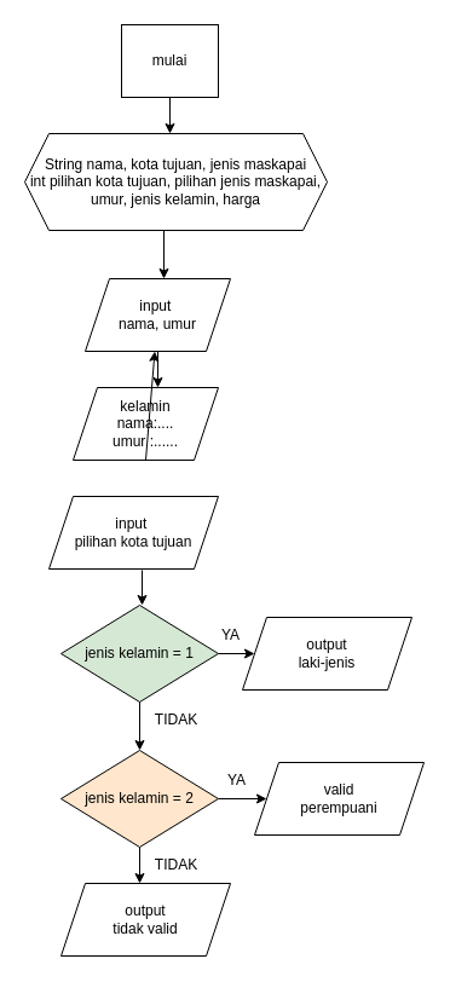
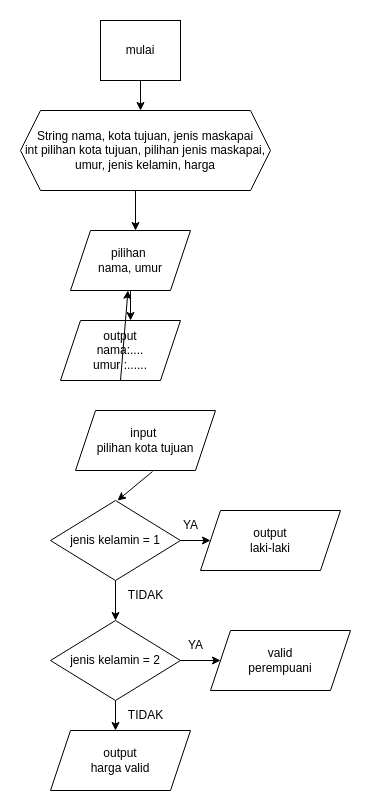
  <mxCell id="0" />
  <mxCell id="1" parent="0" />
  <mxCell id="2" value="mulai" style="whiteSpace=wrap;html=1;rounded=0;" vertex="1" parent="1"><mxGeometry x="100" y="20" width="80" height="60" as="geometry" /></mxCell>
  <mxCell id="3" value="" style="endArrow=classic;html=1;rounded=0;exitX=0.5;exitY=1;exitDx=0;exitDy=0;" edge="1" parent="1" source="2"><mxGeometry width="50" height="50" relative="1" as="geometry"><mxPoint x="210" y="280" as="sourcePoint" /><mxPoint x="140" y="110" as="targetPoint" /></mxGeometry></mxCell>
  <mxCell id="4" value="String nama, kota tujuan, jenis maskapai&lt;div&gt;int pilihan kota tujuan, pilihan jenis maskapai, umur, jenis kelamin, harga&lt;/div&gt;" style="shape=hexagon;perimeter=hexagonPerimeter2;whiteSpace=wrap;html=1;fixedSize=1;" vertex="1" parent="1"><mxGeometry x="20" y="110" width="250" height="80" as="geometry" /></mxCell>
  <mxCell id="5" value="" style="endArrow=classic;html=1;rounded=0;" edge="1" parent="1"><mxGeometry width="50" height="50" relative="1" as="geometry"><mxPoint x="135" y="190" as="sourcePoint" /><mxPoint x="135" y="230" as="targetPoint" /></mxGeometry></mxCell>
- <mxCell id="6" value="input&amp;nbsp;&lt;div&gt;nama, umur&lt;/div&gt;" style="shape=parallelogram;perimeter=parallelogramPerimeter;whiteSpace=wrap;html=1;fixedSize=1;" vertex="1" parent="1"><mxGeometry x="70" y="230" width="120" height="60" as="geometry" /></mxCell>
- <mxCell id="7" value="&lt;div&gt;kelamin&lt;/div&gt;&lt;div&gt;nama:....&lt;/div&gt;&lt;div&gt;&lt;span style=&quot;background-color: initial;&quot;&gt;umur :......&lt;/span&gt;&lt;/div&gt;" style="shape=parallelogram;perimeter=parallelogramPerimeter;whiteSpace=wrap;html=1;fixedSize=1;" vertex="1" parent="1"><mxGeometry x="60" y="320" width="120" height="60" as="geometry" /></mxCell>
+ <mxCell id="6" value="pilihan&amp;nbsp;&lt;div&gt;nama, umur&lt;/div&gt;" style="shape=parallelogram;perimeter=parallelogramPerimeter;whiteSpace=wrap;html=1;fixedSize=1;" vertex="1" parent="1"><mxGeometry x="70" y="230" width="120" height="60" as="geometry" /></mxCell>
+ <mxCell id="7" value="&lt;div&gt;output&lt;/div&gt;&lt;div&gt;nama:....&lt;/div&gt;&lt;div&gt;&lt;span style=&quot;background-color: initial;&quot;&gt;umur :......&lt;/span&gt;&lt;/div&gt;" style="shape=parallelogram;perimeter=parallelogramPerimeter;whiteSpace=wrap;html=1;fixedSize=1;" vertex="1" parent="1"><mxGeometry x="60" y="320" width="120" height="60" as="geometry" /></mxCell>
  <mxCell id="8" value="" style="endArrow=classic;html=1;rounded=0;exitX=0.5;exitY=1;exitDx=0;exitDy=0;" edge="1" parent="1" source="6"><mxGeometry width="50" height="50" relative="1" as="geometry"><mxPoint x="210" y="280" as="sourcePoint" /><mxPoint x="130" y="320" as="targetPoint" /></mxGeometry></mxCell>
- <mxCell id="9" value="input&amp;nbsp;&lt;div&gt;pilihan kota tujuan&lt;/div&gt;" style="shape=parallelogram;perimeter=parallelogramPerimeter;whiteSpace=wrap;html=1;fixedSize=1;" vertex="1" parent="1"><mxGeometry x="40" y="410" width="140" height="60" as="geometry" /></mxCell>
+ <mxCell id="9" value="input&amp;nbsp;&lt;div&gt;pilihan kota tujuan&lt;/div&gt;" style="shape=parallelogram;perimeter=parallelogramPerimeter;whiteSpace=wrap;html=1;fixedSize=1;" vertex="1" parent="1"><mxGeometry x="75" y="410" width="140" height="60" as="geometry" /></mxCell>
  <mxCell id="10" value="" style="endArrow=classic;html=1;rounded=0;exitX=0.5;exitY=1;exitDx=0;exitDy=0;" edge="1" parent="1" source="7" target="6"><mxGeometry width="50" height="50" relative="1" as="geometry"><mxPoint x="210" y="280" as="sourcePoint" /><mxPoint x="260" y="230" as="targetPoint" /></mxGeometry></mxCell>
  <mxCell id="11" value="" style="endArrow=classic;html=1;rounded=0;exitX=0.55;exitY=1.017;exitDx=0;exitDy=0;exitPerimeter=0;" edge="1" parent="1" source="9"><mxGeometry width="50" height="50" relative="1" as="geometry"><mxPoint x="210" y="280" as="sourcePoint" /><mxPoint x="117" y="500" as="targetPoint" /></mxGeometry></mxCell>
  <mxCell id="12" value="TIDAK" style="text;html=1;align=center;verticalAlign=middle;resizable=0;points=[];autosize=1;strokeColor=none;fillColor=none;" vertex="1" parent="1"><mxGeometry x="115" y="580" width="60" height="30" as="geometry" /></mxCell>
- <mxCell id="13" value="jenis kelamin = 1" style="rhombus;whiteSpace=wrap;html=1;fillColor=#d5e8d4;" vertex="1" parent="1"><mxGeometry x="50" y="500" width="130" height="80" as="geometry" /></mxCell>
+ <mxCell id="13" value="jenis kelamin = 1" style="rhombus;whiteSpace=wrap;html=1;" vertex="1" parent="1"><mxGeometry x="50" y="500" width="130" height="80" as="geometry" /></mxCell>
  <mxCell id="14" value="" style="endArrow=classic;html=1;rounded=0;exitX=1;exitY=0.5;exitDx=0;exitDy=0;" edge="1" parent="1" source="13"><mxGeometry width="50" height="50" relative="1" as="geometry"><mxPoint x="150" y="340" as="sourcePoint" /><mxPoint x="210" y="540" as="targetPoint" /></mxGeometry></mxCell>
- <mxCell id="15" value="&lt;div&gt;output&lt;/div&gt;&lt;div&gt;laki-jenis&lt;/div&gt;" style="shape=parallelogram;perimeter=parallelogramPerimeter;whiteSpace=wrap;html=1;fixedSize=1;" vertex="1" parent="1"><mxGeometry x="200" y="510" width="140" height="60" as="geometry" /></mxCell>
+ <mxCell id="15" value="&lt;div&gt;output&lt;/div&gt;&lt;div&gt;laki-laki&lt;/div&gt;" style="shape=parallelogram;perimeter=parallelogramPerimeter;whiteSpace=wrap;html=1;fixedSize=1;" vertex="1" parent="1"><mxGeometry x="200" y="510" width="140" height="60" as="geometry" /></mxCell>
  <mxCell id="16" value="YA" style="text;html=1;align=center;verticalAlign=middle;resizable=0;points=[];autosize=1;strokeColor=none;fillColor=none;" vertex="1" parent="1"><mxGeometry x="170" y="510" width="40" height="30" as="geometry" /></mxCell>
  <mxCell id="17" value="" style="endArrow=classic;html=1;rounded=0;exitX=0.5;exitY=1;exitDx=0;exitDy=0;" edge="1" parent="1" source="13"><mxGeometry width="50" height="50" relative="1" as="geometry"><mxPoint x="30" y="380" as="sourcePoint" /><mxPoint x="115" y="620" as="targetPoint" /></mxGeometry></mxCell>
- <mxCell id="18" value="jenis kelamin = 2" style="rhombus;whiteSpace=wrap;html=1;fillColor=#ffe6cc;" vertex="1" parent="1"><mxGeometry x="50" y="620" width="130" height="80" as="geometry" /></mxCell>
+ <mxCell id="18" value="jenis kelamin = 2" style="rhombus;whiteSpace=wrap;html=1;" vertex="1" parent="1"><mxGeometry x="50" y="620" width="130" height="80" as="geometry" /></mxCell>
  <mxCell id="19" value="" style="endArrow=classic;html=1;rounded=0;exitX=1;exitY=0.5;exitDx=0;exitDy=0;" edge="1" parent="1" source="18"><mxGeometry width="50" height="50" relative="1" as="geometry"><mxPoint x="30" y="380" as="sourcePoint" /><mxPoint x="220" y="660" as="targetPoint" /></mxGeometry></mxCell>
  <mxCell id="20" value="&lt;div&gt;valid&lt;/div&gt;&lt;div&gt;perempuani&lt;/div&gt;" style="shape=parallelogram;perimeter=parallelogramPerimeter;whiteSpace=wrap;html=1;fixedSize=1;" vertex="1" parent="1"><mxGeometry x="210" y="630" width="140" height="60" as="geometry" /></mxCell>
  <mxCell id="21" value="YA" style="text;html=1;align=center;verticalAlign=middle;resizable=0;points=[];autosize=1;strokeColor=none;fillColor=none;" vertex="1" parent="1"><mxGeometry x="175" y="630" width="40" height="30" as="geometry" /></mxCell>
  <mxCell id="22" value="" style="endArrow=classic;html=1;rounded=0;exitX=0.5;exitY=1;exitDx=0;exitDy=0;" edge="1" parent="1" source="18"><mxGeometry width="50" height="50" relative="1" as="geometry"><mxPoint x="30" y="560" as="sourcePoint" /><mxPoint x="115" y="730" as="targetPoint" /></mxGeometry></mxCell>
  <mxCell id="23" value="TIDAK" style="text;html=1;align=center;verticalAlign=middle;resizable=0;points=[];autosize=1;strokeColor=none;fillColor=none;" vertex="1" parent="1"><mxGeometry x="115" y="700" width="60" height="30" as="geometry" /></mxCell>
- <mxCell id="24" value="&lt;div&gt;output&lt;/div&gt;&lt;div&gt;tidak valid&lt;/div&gt;" style="shape=parallelogram;perimeter=parallelogramPerimeter;whiteSpace=wrap;html=1;fixedSize=1;" vertex="1" parent="1"><mxGeometry x="50" y="730" width="140" height="60" as="geometry" /></mxCell>
+ <mxCell id="24" value="&lt;div&gt;output&lt;/div&gt;&lt;div&gt;harga valid&lt;/div&gt;" style="shape=parallelogram;perimeter=parallelogramPerimeter;whiteSpace=wrap;html=1;fixedSize=1;" vertex="1" parent="1"><mxGeometry x="50" y="730" width="140" height="60" as="geometry" /></mxCell>
